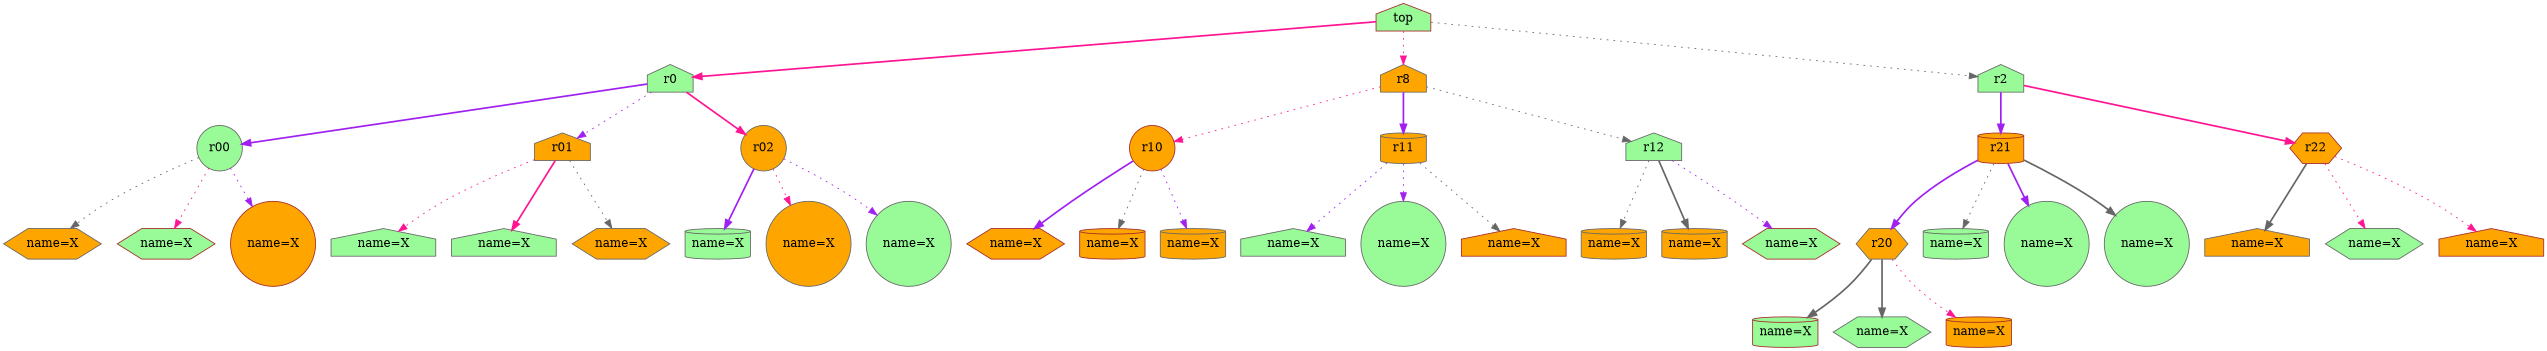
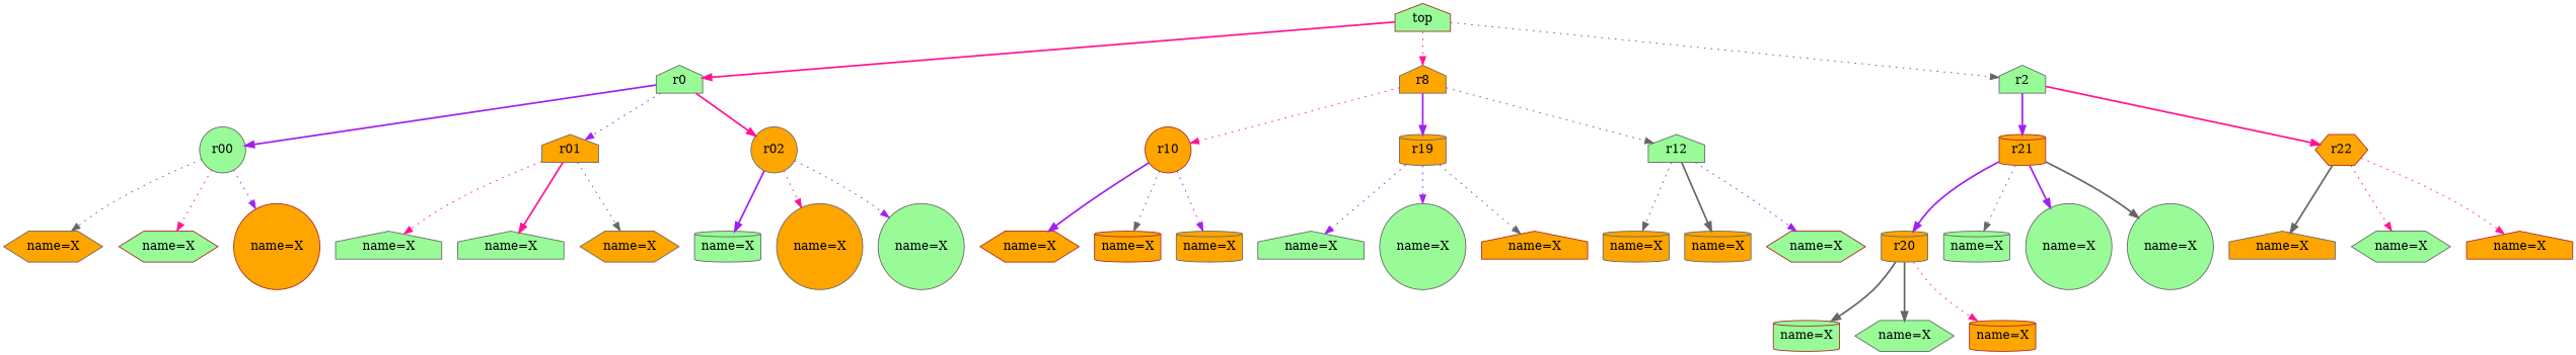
  digraph {
    node [color=gray40 fillcolor=orange shape=house style=filled]
    edge [color=purple style=dotted]
    n1 [color=brown fillcolor=palegreen label=top]
    r0 [fillcolor=palegreen]
    n3 [label=r8]
    r2 [fillcolor=palegreen]
    r00 [fillcolor=palegreen shape=circle]
    r01
    r02 [shape=circle]
    r10 [color=brown shape=circle]
-   r11 [shape=cylinder]
+   r11 [shape=cylinder label=r19]
    r12 [fillcolor=palegreen]
    r21 [color=brown shape=cylinder]
    r22 [color=brown shape=hexagon]
    n13 [label="name=X" shape=hexagon]
    n14 [color=brown fillcolor=palegreen label="name=X" shape=hexagon]
    n15 [color=brown label="name=X" shape=circle]
    n16 [fillcolor=palegreen label="name=X"]
    n17 [fillcolor=palegreen label="name=X"]
    n18 [label="name=X" shape=hexagon]
    n19 [fillcolor=palegreen label="name=X" shape=cylinder]
    n20 [label="name=X" shape=circle]
    n21 [fillcolor=palegreen label="name=X" shape=circle]
    n22 [color=brown label="name=X" shape=hexagon]
    n23 [color=brown label="name=X" shape=cylinder]
    n24 [label="name=X" shape=cylinder]
    n25 [fillcolor=palegreen label="name=X"]
    n26 [fillcolor=palegreen label="name=X" shape=circle]
    n27 [color=brown label="name=X"]
    n28 [label="name=X" shape=cylinder]
    n29 [label="name=X" shape=cylinder]
    n30 [color=brown fillcolor=palegreen label="name=X" shape=hexagon]
-   r20 [shape=hexagon]
+   r20 [shape=cylinder]
    n32 [color=brown fillcolor=palegreen label="name=X" shape=cylinder]
    n33 [fillcolor=palegreen label="name=X" shape=hexagon]
    n34 [color=brown label="name=X" shape=cylinder]
    n35 [fillcolor=palegreen label="name=X" shape=cylinder]
    n36 [fillcolor=palegreen label="name=X" shape=circle]
    n37 [fillcolor=palegreen label="name=X" shape=circle]
    n38 [label="name=X"]
    n39 [fillcolor=palegreen label="name=X" shape=hexagon]
    n40 [color=brown label="name=X"]
    n1 -> r0 [color=deeppink style=bold]
    n1 -> n3 [color=deeppink]
    n1 -> r2 [color=gray40]
    r0 -> r00 [style=bold]
    r0 -> r01
    r0 -> r02 [color=deeppink style=bold]
    n3 -> r10 [color=deeppink]
    n3 -> r11 [style=bold]
    n3 -> r12 [color=gray40]
    r2 -> r21 [style=bold]
    r2 -> r22 [color=deeppink style=bold]
    r00 -> n13 [color=gray40]
    r00 -> n14 [color=deeppink]
    r00 -> n15
    r01 -> n16 [color=deeppink]
    r01 -> n17 [color=deeppink style=bold]
    r01 -> n18 [color=gray40]
    r02 -> n19 [style=bold]
    r02 -> n20 [color=deeppink]
    r02 -> n21
    r10 -> n22 [style=bold]
    r10 -> n23 [color=gray40]
    r10 -> n24
    r11 -> n25
    r11 -> n26
    r11 -> n27 [color=gray40]
    r12 -> n28 [color=gray40]
    r12 -> n29 [color=gray40 style=bold]
    r12 -> n30
    r21 -> r20 [style=bold]
    r21 -> n35 [color=gray40]
    r21 -> n36 [style=bold]
    r21 -> n37 [color=gray40 style=bold]
    r22 -> n38 [color=gray40 style=bold]
    r22 -> n39 [color=deeppink]
    r22 -> n40 [color=deeppink]
    r20 -> n32 [color=gray40 style=bold]
    r20 -> n33 [color=gray40 style=bold]
    r20 -> n34 [color=deeppink]
  }
